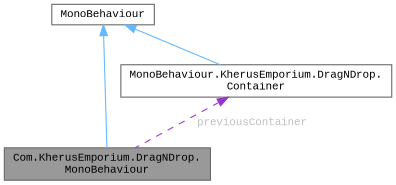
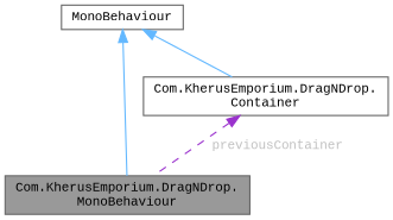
  digraph {
    fontname="Liberation Mono"
    node [color=gray40 fillcolor=white fontname="Liberation Mono" fontsize=10 shape=box style=filled]
    edge [color=steelblue1 dir=back fontname="Liberation Mono" fontsize=10 labelfontname=Helvetica labelfontsize=10 style=solid]
    n1 [fillcolor=grey60 fontcolor=black height=0.2 label="Com.KherusEmporium.DragNDrop.\lMonoBehaviour" width=0.4]
    n2 [height=0.2 label=MonoBehaviour width=0.4]
-   n3 [height=0.2 label="MonoBehaviour.KherusEmporium.DragNDrop.\lContainer" width=0.4]
+   n3 [height=0.2 label="Com.KherusEmporium.DragNDrop.\lContainer" width=0.4]
    n2 -> n1
    n2 -> n3
    n3 -> n1 [color=darkorchid3 fontcolor=grey label=" previousContainer" style=dashed]
  }
